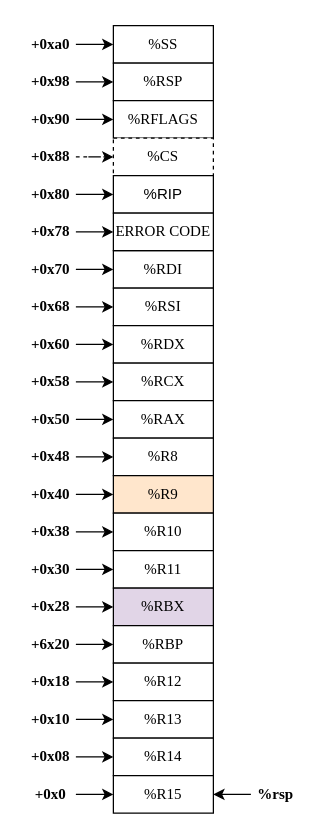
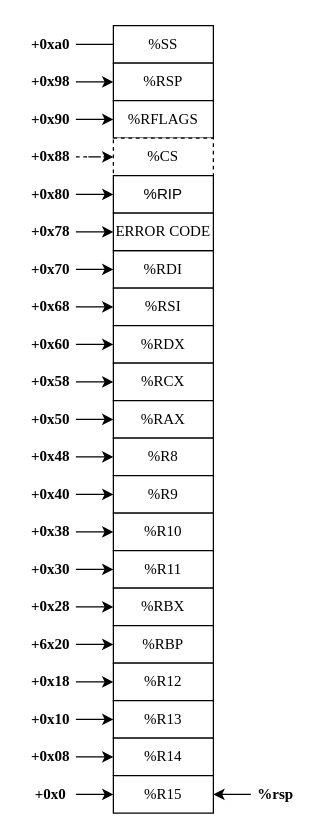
  <mxCell id="0" />
  <mxCell id="1" parent="0" />
  <mxCell id="2" value="&lt;pre&gt;&lt;font face=&quot;Comic Sans MS&quot;&gt;%SS&lt;/font&gt;&lt;/pre&gt;" style="rounded=0;whiteSpace=wrap;html=1;" parent="1" vertex="1"><mxGeometry x="90" y="20" width="80" height="30" as="geometry" /></mxCell>
- <mxCell id="3" style="edgeStyle=orthogonalEdgeStyle;rounded=0;orthogonalLoop=1;jettySize=auto;html=1;fontFamily=Lucida Console;" parent="1" source="4" target="2" edge="1"><mxGeometry relative="1" as="geometry" /></mxCell>
+ <mxCell id="3" style="edgeStyle=orthogonalEdgeStyle;rounded=0;orthogonalLoop=1;jettySize=auto;html=1;fontFamily=Lucida Console;endArrow=none;" parent="1" source="4" target="2" edge="1"><mxGeometry relative="1" as="geometry" /></mxCell>
  <mxCell id="4" value="&lt;pre&gt;&lt;font face=&quot;Lucida Console&quot;&gt;&lt;b&gt;+0xa0&lt;/b&gt;&lt;/font&gt;&lt;/pre&gt;" style="text;html=1;strokeColor=none;fillColor=none;align=center;verticalAlign=middle;whiteSpace=wrap;rounded=0;" parent="1" vertex="1"><mxGeometry x="20" y="20" width="40" height="30" as="geometry" /></mxCell>
  <mxCell id="5" value="&lt;pre&gt;&lt;font face=&quot;Comic Sans MS&quot;&gt;%RSP&lt;/font&gt;&lt;/pre&gt;" style="rounded=0;whiteSpace=wrap;html=1;" parent="1" vertex="1"><mxGeometry x="90" y="50" width="80" height="30" as="geometry" /></mxCell>
  <mxCell id="6" style="edgeStyle=orthogonalEdgeStyle;rounded=0;orthogonalLoop=1;jettySize=auto;html=1;fontFamily=Lucida Console;" parent="1" source="7" target="5" edge="1"><mxGeometry relative="1" as="geometry" /></mxCell>
  <mxCell id="7" value="&lt;pre&gt;&lt;font face=&quot;Lucida Console&quot;&gt;&lt;b&gt;+0x98&lt;/b&gt;&lt;/font&gt;&lt;/pre&gt;" style="text;html=1;strokeColor=none;fillColor=none;align=center;verticalAlign=middle;whiteSpace=wrap;rounded=0;" parent="1" vertex="1"><mxGeometry x="20" y="50" width="40" height="30" as="geometry" /></mxCell>
  <mxCell id="8" value="&lt;pre&gt;&lt;font face=&quot;Comic Sans MS&quot;&gt;%RFLAGS&lt;/font&gt;&lt;/pre&gt;" style="rounded=0;whiteSpace=wrap;html=1;" parent="1" vertex="1"><mxGeometry x="90" y="80" width="80" height="30" as="geometry" /></mxCell>
  <mxCell id="9" style="edgeStyle=orthogonalEdgeStyle;rounded=0;orthogonalLoop=1;jettySize=auto;html=1;fontFamily=Lucida Console;" parent="1" source="10" target="8" edge="1"><mxGeometry relative="1" as="geometry" /></mxCell>
  <mxCell id="10" value="&lt;pre&gt;&lt;font face=&quot;Lucida Console&quot;&gt;&lt;b&gt;+0x90&lt;/b&gt;&lt;/font&gt;&lt;/pre&gt;" style="text;html=1;strokeColor=none;fillColor=none;align=center;verticalAlign=middle;whiteSpace=wrap;rounded=0;" parent="1" vertex="1"><mxGeometry x="20" y="80" width="40" height="30" as="geometry" /></mxCell>
  <mxCell id="11" value="&lt;pre&gt;&lt;font face=&quot;Comic Sans MS&quot;&gt;%CS&lt;/font&gt;&lt;/pre&gt;" style="rounded=0;whiteSpace=wrap;html=1;dashed=1;" parent="1" vertex="1"><mxGeometry x="90" y="110" width="80" height="30" as="geometry" /></mxCell>
  <mxCell id="12" style="edgeStyle=orthogonalEdgeStyle;rounded=0;orthogonalLoop=1;jettySize=auto;html=1;fontFamily=Lucida Console;dashed=1;" parent="1" source="13" target="11" edge="1"><mxGeometry relative="1" as="geometry" /></mxCell>
  <mxCell id="13" value="&lt;pre&gt;&lt;font face=&quot;Lucida Console&quot;&gt;&lt;b&gt;+0x88&lt;/b&gt;&lt;/font&gt;&lt;/pre&gt;" style="text;html=1;strokeColor=none;fillColor=none;align=center;verticalAlign=middle;whiteSpace=wrap;rounded=0;" parent="1" vertex="1"><mxGeometry x="20" y="110" width="40" height="30" as="geometry" /></mxCell>
  <mxCell id="14" value="%RIP" style="rounded=0;whiteSpace=wrap;html=1;" parent="1" vertex="1"><mxGeometry x="90" y="140" width="80" height="30" as="geometry" /></mxCell>
  <mxCell id="15" style="edgeStyle=orthogonalEdgeStyle;rounded=0;orthogonalLoop=1;jettySize=auto;html=1;fontFamily=Lucida Console;" parent="1" source="16" target="14" edge="1"><mxGeometry relative="1" as="geometry" /></mxCell>
  <mxCell id="16" value="&lt;pre&gt;&lt;font face=&quot;Lucida Console&quot;&gt;&lt;b&gt;+0x80&lt;/b&gt;&lt;/font&gt;&lt;/pre&gt;" style="text;html=1;strokeColor=none;fillColor=none;align=center;verticalAlign=middle;whiteSpace=wrap;rounded=0;" parent="1" vertex="1"><mxGeometry x="20" y="140" width="40" height="30" as="geometry" /></mxCell>
  <mxCell id="17" style="edgeStyle=orthogonalEdgeStyle;rounded=0;orthogonalLoop=1;jettySize=auto;html=1;fontFamily=Lucida Console;" parent="1" source="18" edge="1"><mxGeometry relative="1" as="geometry"><mxPoint x="90" y="185" as="targetPoint" /></mxGeometry></mxCell>
  <mxCell id="18" value="&lt;pre&gt;&lt;font face=&quot;Lucida Console&quot;&gt;&lt;b&gt;+0x78&lt;/b&gt;&lt;/font&gt;&lt;/pre&gt;" style="text;html=1;strokeColor=none;fillColor=none;align=center;verticalAlign=middle;whiteSpace=wrap;rounded=0;" parent="1" vertex="1"><mxGeometry x="20" y="170" width="40" height="30" as="geometry" /></mxCell>
  <mxCell id="19" style="edgeStyle=orthogonalEdgeStyle;rounded=0;orthogonalLoop=1;jettySize=auto;html=1;fontFamily=Lucida Console;" parent="1" source="20" edge="1"><mxGeometry relative="1" as="geometry"><mxPoint x="90" y="215" as="targetPoint" /></mxGeometry></mxCell>
  <mxCell id="20" value="&lt;pre&gt;&lt;font face=&quot;Lucida Console&quot;&gt;&lt;b&gt;+0x70&lt;/b&gt;&lt;/font&gt;&lt;/pre&gt;" style="text;html=1;strokeColor=none;fillColor=none;align=center;verticalAlign=middle;whiteSpace=wrap;rounded=0;" parent="1" vertex="1"><mxGeometry x="20" y="200" width="40" height="30" as="geometry" /></mxCell>
  <mxCell id="21" style="edgeStyle=orthogonalEdgeStyle;rounded=0;orthogonalLoop=1;jettySize=auto;html=1;fontFamily=Lucida Console;" parent="1" source="22" edge="1"><mxGeometry relative="1" as="geometry"><mxPoint x="90" y="245" as="targetPoint" /></mxGeometry></mxCell>
  <mxCell id="22" value="&lt;pre&gt;&lt;font face=&quot;Lucida Console&quot;&gt;&lt;b&gt;+0x68&lt;/b&gt;&lt;/font&gt;&lt;/pre&gt;" style="text;html=1;strokeColor=none;fillColor=none;align=center;verticalAlign=middle;whiteSpace=wrap;rounded=0;" parent="1" vertex="1"><mxGeometry x="20" y="230" width="40" height="30" as="geometry" /></mxCell>
  <mxCell id="23" style="edgeStyle=orthogonalEdgeStyle;rounded=0;orthogonalLoop=1;jettySize=auto;html=1;fontFamily=Lucida Console;" parent="1" source="24" edge="1"><mxGeometry relative="1" as="geometry"><mxPoint x="90" y="275" as="targetPoint" /></mxGeometry></mxCell>
  <mxCell id="24" value="&lt;pre&gt;&lt;font face=&quot;Lucida Console&quot;&gt;&lt;b&gt;+0x60&lt;/b&gt;&lt;/font&gt;&lt;/pre&gt;" style="text;html=1;strokeColor=none;fillColor=none;align=center;verticalAlign=middle;whiteSpace=wrap;rounded=0;" parent="1" vertex="1"><mxGeometry x="20" y="260" width="40" height="30" as="geometry" /></mxCell>
  <mxCell id="25" style="edgeStyle=orthogonalEdgeStyle;rounded=0;orthogonalLoop=1;jettySize=auto;html=1;fontFamily=Lucida Console;" parent="1" source="26" edge="1"><mxGeometry relative="1" as="geometry"><mxPoint x="90" y="305" as="targetPoint" /></mxGeometry></mxCell>
  <mxCell id="26" value="&lt;pre&gt;&lt;font face=&quot;Lucida Console&quot;&gt;&lt;b&gt;+0x58&lt;/b&gt;&lt;/font&gt;&lt;/pre&gt;" style="text;html=1;strokeColor=none;fillColor=none;align=center;verticalAlign=middle;whiteSpace=wrap;rounded=0;" parent="1" vertex="1"><mxGeometry x="20" y="290" width="40" height="30" as="geometry" /></mxCell>
  <mxCell id="27" style="edgeStyle=orthogonalEdgeStyle;rounded=0;orthogonalLoop=1;jettySize=auto;html=1;fontFamily=Lucida Console;" parent="1" source="28" edge="1"><mxGeometry relative="1" as="geometry"><mxPoint x="90" y="335" as="targetPoint" /></mxGeometry></mxCell>
  <mxCell id="28" value="&lt;pre&gt;&lt;font face=&quot;Lucida Console&quot;&gt;&lt;b&gt;+0x50&lt;/b&gt;&lt;/font&gt;&lt;/pre&gt;" style="text;html=1;strokeColor=none;fillColor=none;align=center;verticalAlign=middle;whiteSpace=wrap;rounded=0;" parent="1" vertex="1"><mxGeometry x="20" y="320" width="40" height="30" as="geometry" /></mxCell>
  <mxCell id="29" style="edgeStyle=orthogonalEdgeStyle;rounded=0;orthogonalLoop=1;jettySize=auto;html=1;fontFamily=Lucida Console;" parent="1" source="30" edge="1"><mxGeometry relative="1" as="geometry"><mxPoint x="90" y="365" as="targetPoint" /></mxGeometry></mxCell>
  <mxCell id="30" value="&lt;pre&gt;&lt;font face=&quot;Lucida Console&quot;&gt;&lt;b&gt;+0x48&lt;/b&gt;&lt;/font&gt;&lt;/pre&gt;" style="text;html=1;strokeColor=none;fillColor=none;align=center;verticalAlign=middle;whiteSpace=wrap;rounded=0;" parent="1" vertex="1"><mxGeometry x="20" y="350" width="40" height="30" as="geometry" /></mxCell>
  <mxCell id="31" style="edgeStyle=orthogonalEdgeStyle;rounded=0;orthogonalLoop=1;jettySize=auto;html=1;fontFamily=Lucida Console;" parent="1" source="32" edge="1"><mxGeometry relative="1" as="geometry"><mxPoint x="90" y="395" as="targetPoint" /></mxGeometry></mxCell>
  <mxCell id="32" value="&lt;pre&gt;&lt;font face=&quot;Lucida Console&quot;&gt;&lt;b&gt;+0x40&lt;/b&gt;&lt;/font&gt;&lt;/pre&gt;" style="text;html=1;strokeColor=none;fillColor=none;align=center;verticalAlign=middle;whiteSpace=wrap;rounded=0;" parent="1" vertex="1"><mxGeometry x="20" y="380" width="40" height="30" as="geometry" /></mxCell>
  <mxCell id="33" style="edgeStyle=orthogonalEdgeStyle;rounded=0;orthogonalLoop=1;jettySize=auto;html=1;fontFamily=Lucida Console;" parent="1" source="34" edge="1"><mxGeometry relative="1" as="geometry"><mxPoint x="90" y="425" as="targetPoint" /></mxGeometry></mxCell>
  <mxCell id="34" value="&lt;pre&gt;&lt;font face=&quot;Lucida Console&quot;&gt;&lt;b&gt;+0x38&lt;/b&gt;&lt;/font&gt;&lt;/pre&gt;" style="text;html=1;strokeColor=none;fillColor=none;align=center;verticalAlign=middle;whiteSpace=wrap;rounded=0;" parent="1" vertex="1"><mxGeometry x="20" y="410" width="40" height="30" as="geometry" /></mxCell>
  <mxCell id="35" style="edgeStyle=orthogonalEdgeStyle;rounded=0;orthogonalLoop=1;jettySize=auto;html=1;fontFamily=Lucida Console;" parent="1" source="36" edge="1"><mxGeometry relative="1" as="geometry"><mxPoint x="90" y="455" as="targetPoint" /></mxGeometry></mxCell>
  <mxCell id="36" value="&lt;pre&gt;&lt;font face=&quot;Lucida Console&quot;&gt;&lt;b&gt;+0x30&lt;/b&gt;&lt;/font&gt;&lt;/pre&gt;" style="text;html=1;strokeColor=none;fillColor=none;align=center;verticalAlign=middle;whiteSpace=wrap;rounded=0;" parent="1" vertex="1"><mxGeometry x="20" y="440" width="40" height="30" as="geometry" /></mxCell>
  <mxCell id="37" style="edgeStyle=orthogonalEdgeStyle;rounded=0;orthogonalLoop=1;jettySize=auto;html=1;fontFamily=Lucida Console;" parent="1" source="38" edge="1"><mxGeometry relative="1" as="geometry"><mxPoint x="90" y="485" as="targetPoint" /></mxGeometry></mxCell>
  <mxCell id="38" value="&lt;pre&gt;&lt;font face=&quot;Lucida Console&quot;&gt;&lt;b&gt;+0x28&lt;/b&gt;&lt;/font&gt;&lt;/pre&gt;" style="text;html=1;strokeColor=none;fillColor=none;align=center;verticalAlign=middle;whiteSpace=wrap;rounded=0;" parent="1" vertex="1"><mxGeometry x="20" y="470" width="40" height="30" as="geometry" /></mxCell>
  <mxCell id="39" style="edgeStyle=orthogonalEdgeStyle;rounded=0;orthogonalLoop=1;jettySize=auto;html=1;fontFamily=Lucida Console;" parent="1" source="40" edge="1"><mxGeometry relative="1" as="geometry"><mxPoint x="90" y="515" as="targetPoint" /></mxGeometry></mxCell>
  <mxCell id="40" value="&lt;pre&gt;&lt;font face=&quot;Lucida Console&quot;&gt;&lt;b&gt;+6x20&lt;/b&gt;&lt;/font&gt;&lt;/pre&gt;" style="text;html=1;strokeColor=none;fillColor=none;align=center;verticalAlign=middle;whiteSpace=wrap;rounded=0;" parent="1" vertex="1"><mxGeometry x="20" y="500" width="40" height="30" as="geometry" /></mxCell>
  <mxCell id="41" style="edgeStyle=orthogonalEdgeStyle;rounded=0;orthogonalLoop=1;jettySize=auto;html=1;fontFamily=Lucida Console;" parent="1" source="42" edge="1"><mxGeometry relative="1" as="geometry"><mxPoint x="90" y="545" as="targetPoint" /></mxGeometry></mxCell>
  <mxCell id="42" value="&lt;pre&gt;&lt;font face=&quot;Lucida Console&quot;&gt;&lt;b&gt;+0x18&lt;/b&gt;&lt;/font&gt;&lt;/pre&gt;" style="text;html=1;strokeColor=none;fillColor=none;align=center;verticalAlign=middle;whiteSpace=wrap;rounded=0;" parent="1" vertex="1"><mxGeometry x="20" y="530" width="40" height="30" as="geometry" /></mxCell>
  <mxCell id="43" style="edgeStyle=orthogonalEdgeStyle;rounded=0;orthogonalLoop=1;jettySize=auto;html=1;fontFamily=Lucida Console;" parent="1" source="44" edge="1"><mxGeometry relative="1" as="geometry"><mxPoint x="90" y="575" as="targetPoint" /></mxGeometry></mxCell>
  <mxCell id="44" value="&lt;pre&gt;&lt;font face=&quot;Lucida Console&quot;&gt;&lt;b&gt;+0x10&lt;/b&gt;&lt;/font&gt;&lt;/pre&gt;" style="text;html=1;strokeColor=none;fillColor=none;align=center;verticalAlign=middle;whiteSpace=wrap;rounded=0;" parent="1" vertex="1"><mxGeometry x="20" y="560" width="40" height="30" as="geometry" /></mxCell>
  <mxCell id="45" style="edgeStyle=orthogonalEdgeStyle;rounded=0;orthogonalLoop=1;jettySize=auto;html=1;fontFamily=Lucida Console;" parent="1" source="46" edge="1"><mxGeometry relative="1" as="geometry"><mxPoint x="90" y="605" as="targetPoint" /></mxGeometry></mxCell>
  <mxCell id="46" value="&lt;pre&gt;&lt;font face=&quot;Lucida Console&quot;&gt;&lt;b&gt;+0x08&lt;/b&gt;&lt;/font&gt;&lt;/pre&gt;" style="text;html=1;strokeColor=none;fillColor=none;align=center;verticalAlign=middle;whiteSpace=wrap;rounded=0;" parent="1" vertex="1"><mxGeometry x="20" y="590" width="40" height="30" as="geometry" /></mxCell>
  <mxCell id="47" style="edgeStyle=orthogonalEdgeStyle;rounded=0;orthogonalLoop=1;jettySize=auto;html=1;fontFamily=Lucida Console;" parent="1" source="48" edge="1"><mxGeometry relative="1" as="geometry"><mxPoint x="90" y="635" as="targetPoint" /></mxGeometry></mxCell>
  <mxCell id="48" value="&lt;pre&gt;&lt;font face=&quot;Lucida Console&quot;&gt;&lt;b&gt;+0x0&lt;/b&gt;&lt;/font&gt;&lt;/pre&gt;" style="text;html=1;strokeColor=none;fillColor=none;align=center;verticalAlign=middle;whiteSpace=wrap;rounded=0;" parent="1" vertex="1"><mxGeometry x="20" y="620" width="40" height="30" as="geometry" /></mxCell>
  <mxCell id="49" value="&lt;pre&gt;&lt;font face=&quot;Comic Sans MS&quot;&gt;%RDI&lt;/font&gt;&lt;/pre&gt;" style="rounded=0;whiteSpace=wrap;html=1;" parent="1" vertex="1"><mxGeometry x="90" y="200" width="80" height="30" as="geometry" /></mxCell>
  <mxCell id="50" value="&lt;pre&gt;&lt;font face=&quot;Comic Sans MS&quot;&gt;%RSI&lt;/font&gt;&lt;/pre&gt;" style="rounded=0;whiteSpace=wrap;html=1;" parent="1" vertex="1"><mxGeometry x="90" y="230" width="80" height="30" as="geometry" /></mxCell>
  <mxCell id="51" value="&lt;pre&gt;&lt;font face=&quot;Comic Sans MS&quot;&gt;%RDX&lt;/font&gt;&lt;/pre&gt;" style="rounded=0;whiteSpace=wrap;html=1;" parent="1" vertex="1"><mxGeometry x="90" y="260" width="80" height="30" as="geometry" /></mxCell>
  <mxCell id="52" value="&lt;pre&gt;&lt;font face=&quot;Comic Sans MS&quot;&gt;%RCX&lt;/font&gt;&lt;/pre&gt;" style="rounded=0;whiteSpace=wrap;html=1;" parent="1" vertex="1"><mxGeometry x="90" y="290" width="80" height="30" as="geometry" /></mxCell>
  <mxCell id="53" value="&lt;pre&gt;&lt;font face=&quot;Comic Sans MS&quot;&gt;%RAX&lt;/font&gt;&lt;/pre&gt;" style="rounded=0;whiteSpace=wrap;html=1;" parent="1" vertex="1"><mxGeometry x="90" y="320" width="80" height="30" as="geometry" /></mxCell>
  <mxCell id="54" value="&lt;pre&gt;&lt;font face=&quot;Comic Sans MS&quot;&gt;%R8&lt;/font&gt;&lt;/pre&gt;" style="rounded=0;whiteSpace=wrap;html=1;" parent="1" vertex="1"><mxGeometry x="90" y="350" width="80" height="30" as="geometry" /></mxCell>
- <mxCell id="55" value="&lt;pre&gt;&lt;font face=&quot;Comic Sans MS&quot;&gt;%R9&lt;/font&gt;&lt;/pre&gt;" style="rounded=0;whiteSpace=wrap;html=1;fillColor=#ffe6cc;" parent="1" vertex="1"><mxGeometry x="90" y="380" width="80" height="30" as="geometry" /></mxCell>
+ <mxCell id="55" value="&lt;pre&gt;&lt;font face=&quot;Comic Sans MS&quot;&gt;%R9&lt;/font&gt;&lt;/pre&gt;" style="rounded=0;whiteSpace=wrap;html=1;" parent="1" vertex="1"><mxGeometry x="90" y="380" width="80" height="30" as="geometry" /></mxCell>
  <mxCell id="56" value="&lt;pre&gt;&lt;font face=&quot;Comic Sans MS&quot;&gt;%R10&lt;/font&gt;&lt;/pre&gt;" style="rounded=0;whiteSpace=wrap;html=1;" parent="1" vertex="1"><mxGeometry x="90" y="410" width="80" height="30" as="geometry" /></mxCell>
  <mxCell id="57" value="&lt;pre&gt;&lt;font face=&quot;Comic Sans MS&quot;&gt;%R11&lt;/font&gt;&lt;/pre&gt;" style="rounded=0;whiteSpace=wrap;html=1;" parent="1" vertex="1"><mxGeometry x="90" y="440" width="80" height="30" as="geometry" /></mxCell>
- <mxCell id="58" value="&lt;pre&gt;&lt;font face=&quot;Comic Sans MS&quot;&gt;%RBX&lt;/font&gt;&lt;/pre&gt;" style="rounded=0;whiteSpace=wrap;html=1;fillColor=#e1d5e7;" parent="1" vertex="1"><mxGeometry x="90" y="470" width="80" height="30" as="geometry" /></mxCell>
+ <mxCell id="58" value="&lt;pre&gt;&lt;font face=&quot;Comic Sans MS&quot;&gt;%RBX&lt;/font&gt;&lt;/pre&gt;" style="rounded=0;whiteSpace=wrap;html=1;" parent="1" vertex="1"><mxGeometry x="90" y="470" width="80" height="30" as="geometry" /></mxCell>
  <mxCell id="59" value="&lt;pre&gt;&lt;font face=&quot;Comic Sans MS&quot;&gt;%RBP&lt;/font&gt;&lt;/pre&gt;" style="rounded=0;whiteSpace=wrap;html=1;" parent="1" vertex="1"><mxGeometry x="90" y="500" width="80" height="30" as="geometry" /></mxCell>
  <mxCell id="60" value="&lt;pre&gt;&lt;font face=&quot;Comic Sans MS&quot;&gt;%R12&lt;/font&gt;&lt;/pre&gt;" style="rounded=0;whiteSpace=wrap;html=1;" parent="1" vertex="1"><mxGeometry x="90" y="530" width="80" height="30" as="geometry" /></mxCell>
  <mxCell id="61" value="&lt;pre&gt;&lt;font face=&quot;Comic Sans MS&quot;&gt;%R13&lt;/font&gt;&lt;/pre&gt;" style="rounded=0;whiteSpace=wrap;html=1;" parent="1" vertex="1"><mxGeometry x="90" y="560" width="80" height="30" as="geometry" /></mxCell>
  <mxCell id="62" value="&lt;pre&gt;&lt;font face=&quot;Comic Sans MS&quot;&gt;%R14&lt;/font&gt;&lt;/pre&gt;" style="rounded=0;whiteSpace=wrap;html=1;" parent="1" vertex="1"><mxGeometry x="90" y="590" width="80" height="30" as="geometry" /></mxCell>
  <mxCell id="63" value="&lt;pre&gt;&lt;font face=&quot;Comic Sans MS&quot;&gt;%R15&lt;/font&gt;&lt;/pre&gt;" style="rounded=0;whiteSpace=wrap;html=1;" parent="1" vertex="1"><mxGeometry x="90" y="620" width="80" height="30" as="geometry" /></mxCell>
  <mxCell id="64" value="&lt;pre&gt;&lt;font face=&quot;Comic Sans MS&quot;&gt;ERROR CODE&lt;/font&gt;&lt;/pre&gt;" style="rounded=0;whiteSpace=wrap;html=1;" parent="1" vertex="1"><mxGeometry x="90" y="170" width="80" height="30" as="geometry" /></mxCell>
  <mxCell id="65" style="edgeStyle=orthogonalEdgeStyle;rounded=0;orthogonalLoop=1;jettySize=auto;html=1;exitX=0;exitY=0.5;exitDx=0;exitDy=0;fontFamily=Comic Sans MS;" parent="1" source="66" target="63" edge="1"><mxGeometry relative="1" as="geometry" /></mxCell>
  <mxCell id="66" value="&lt;pre&gt;&lt;font face=&quot;Lucida Console&quot;&gt;&lt;b&gt;%rsp&lt;/b&gt;&lt;/font&gt;&lt;/pre&gt;" style="text;html=1;strokeColor=none;fillColor=none;align=center;verticalAlign=middle;whiteSpace=wrap;rounded=0;" parent="1" vertex="1"><mxGeometry x="200" y="620" width="40" height="30" as="geometry" /></mxCell>
